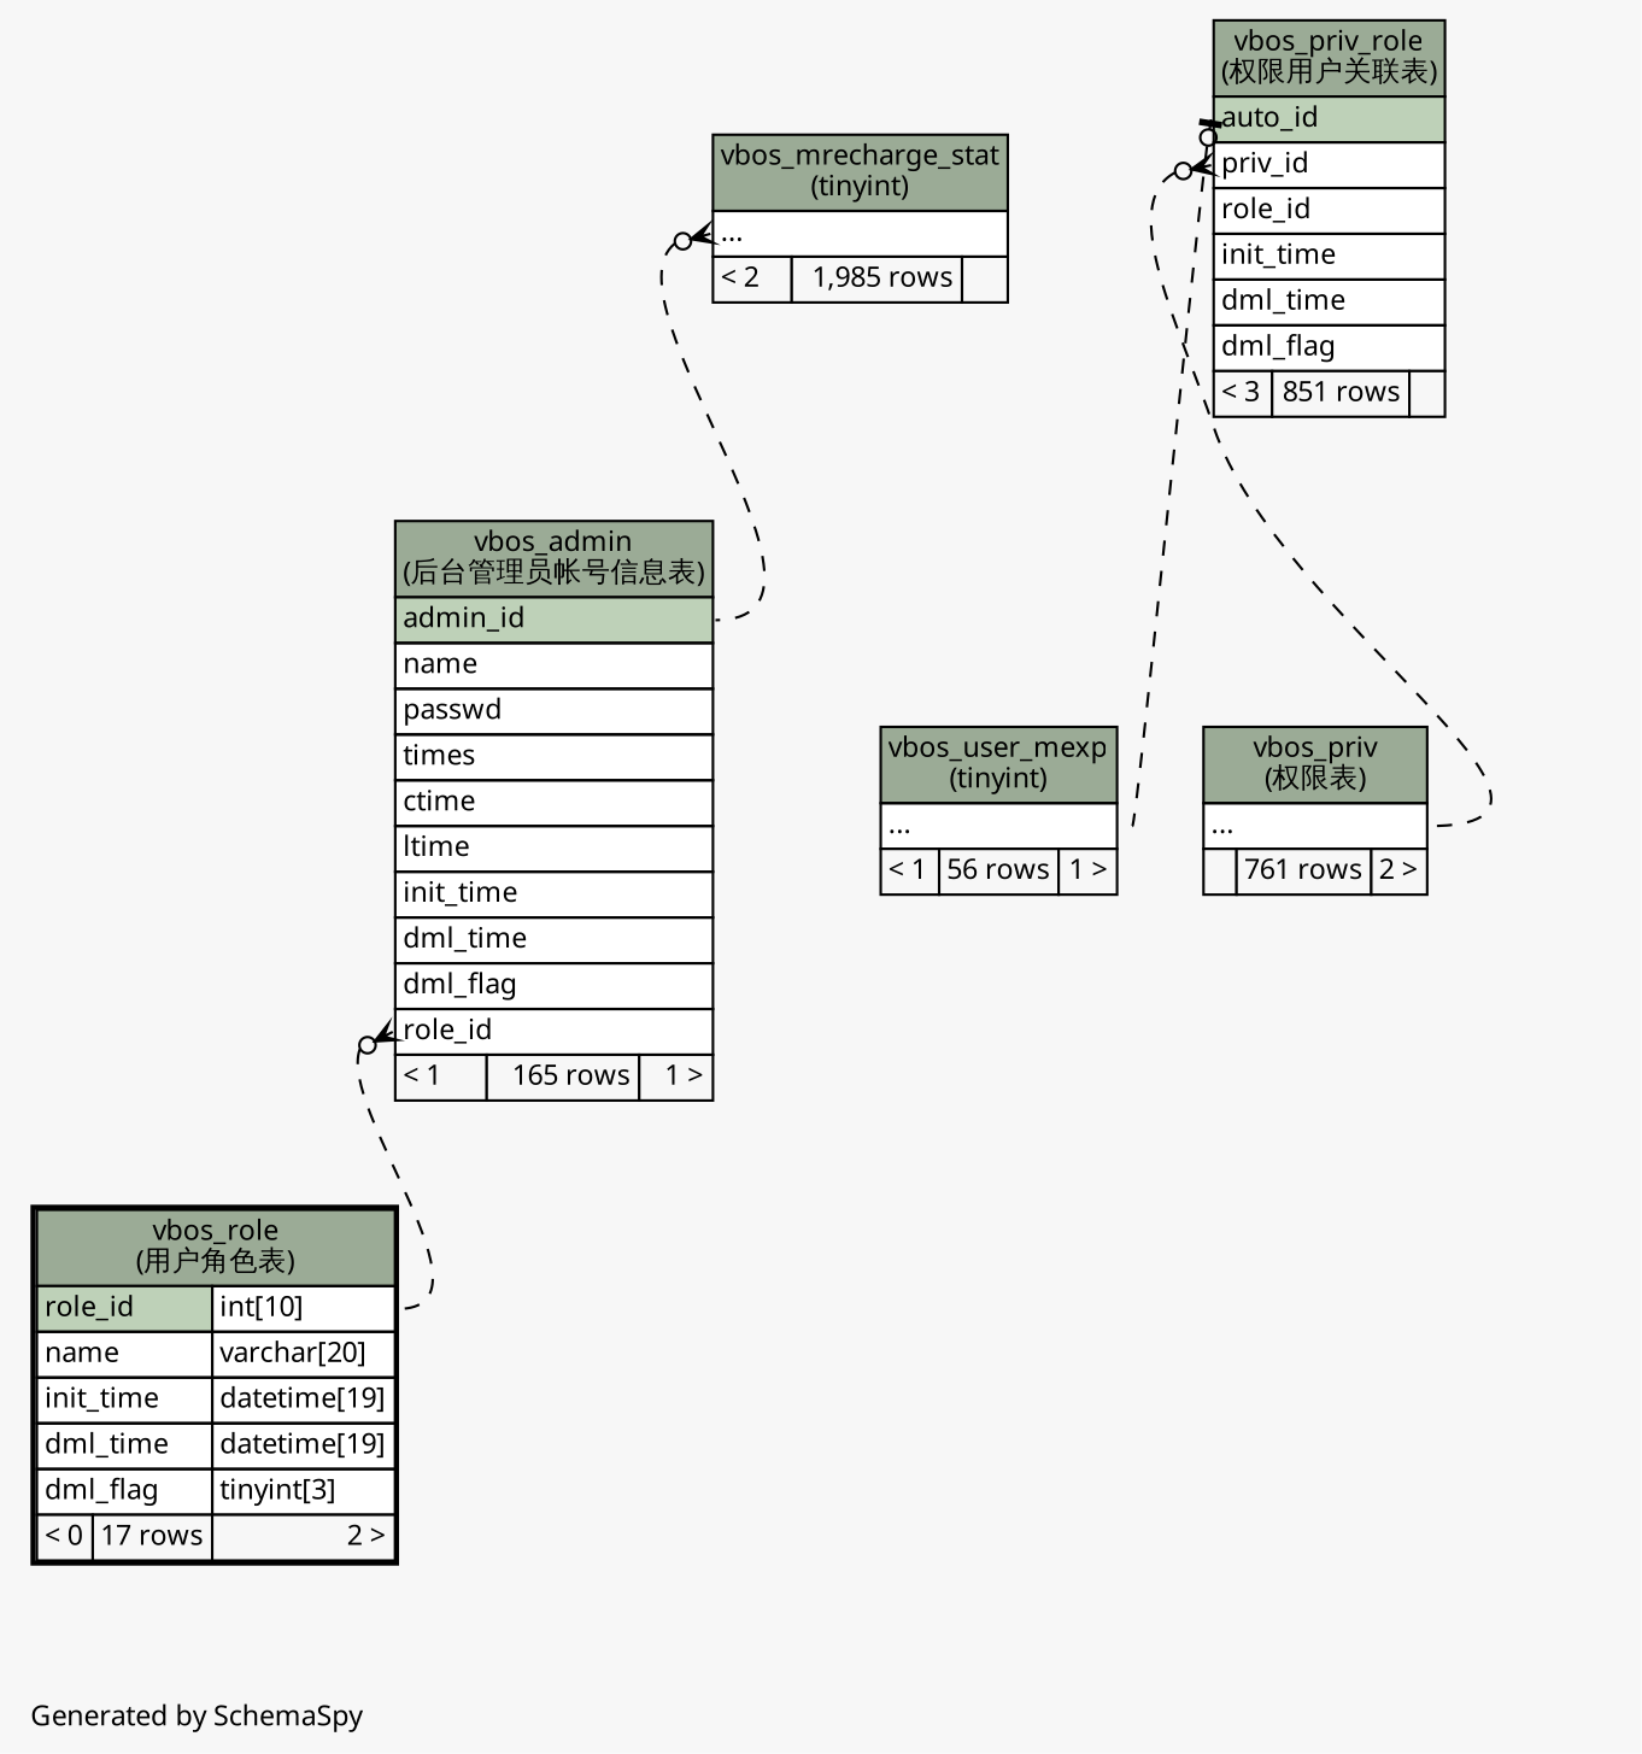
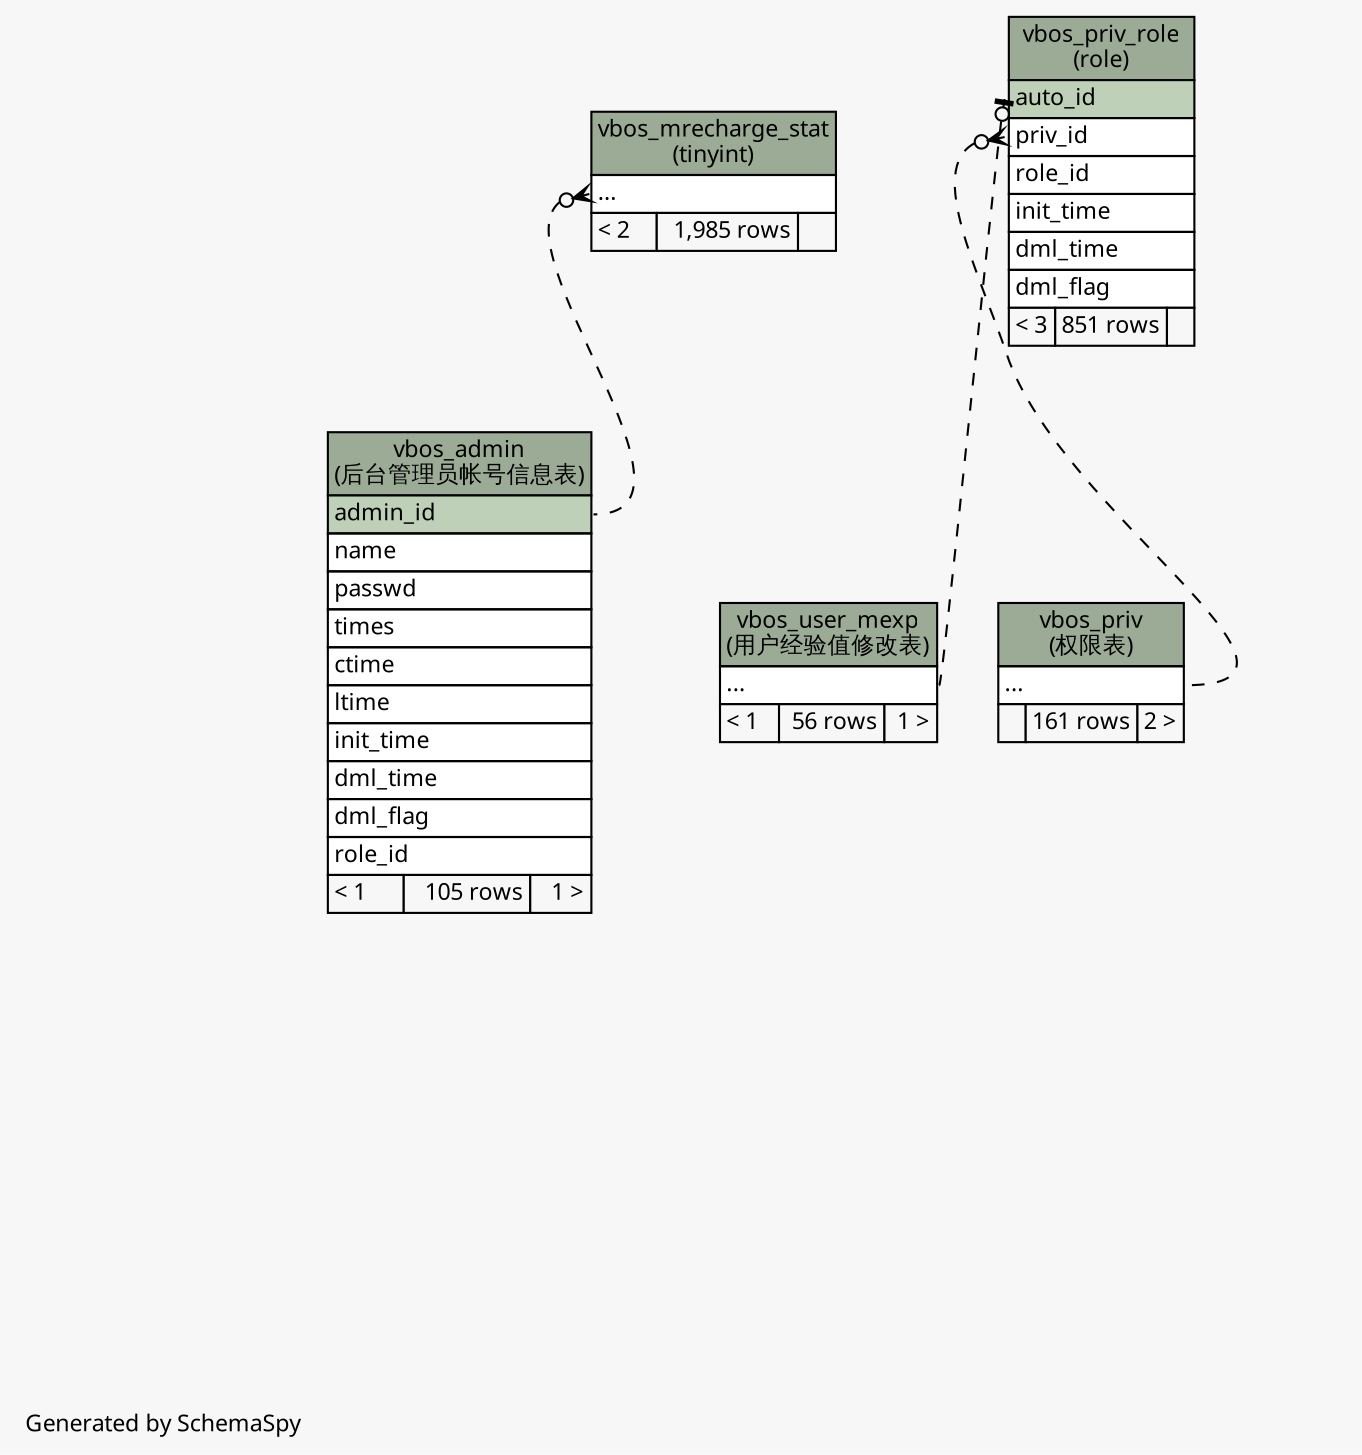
  digraph {
    bgcolor="#f7f7f7"
    fontname="Microsoft YaHei"
    fontsize=11
    label="\nGenerated by SchemaSpy"
    labeljust=l
    nodesep=0.18
    rankdir=TB
    ranksep=0.46
    node [fontname="Microsoft YaHei" fontsize=11 shape=plaintext]
    edge [arrowhead=none arrowsize=0.8 arrowtail=crowodot dir=back headport="elipses:e" style=dashed]
-   n1 [label=<     <TABLE BORDER="0" CELLBORDER="1" CELLSPACING="0" BGCOLOR="#ffffff">       <TR><TD COLSPAN="3" BGCOLOR="#9bab96" ALIGN="CENTER">vbos_admin<br/>(后台管理员帐号信息表)</TD></TR>       <TR><TD PORT="admin_id" COLSPAN="3" BGCOLOR="#bed1b8" ALIGN="LEFT">admin_id</TD></TR>       <TR><TD PORT="name" COLSPAN="3" ALIGN="LEFT">name</TD></TR>       <TR><TD PORT="passwd" COLSPAN="3" ALIGN="LEFT">passwd</TD></TR>       <TR><TD PORT="times" COLSPAN="3" ALIGN="LEFT">times</TD></TR>       <TR><TD PORT="ctime" COLSPAN="3" ALIGN="LEFT">ctime</TD></TR>       <TR><TD PORT="ltime" COLSPAN="3" ALIGN="LEFT">ltime</TD></TR>       <TR><TD PORT="init_time" COLSPAN="3" ALIGN="LEFT">init_time</TD></TR>       <TR><TD PORT="dml_time" COLSPAN="3" ALIGN="LEFT">dml_time</TD></TR>       <TR><TD PORT="dml_flag" COLSPAN="3" ALIGN="LEFT">dml_flag</TD></TR>       <TR><TD PORT="role_id" COLSPAN="3" ALIGN="LEFT">role_id</TD></TR>       <TR><TD ALIGN="LEFT" BGCOLOR="#f7f7f7">&lt; 1</TD><TD ALIGN="RIGHT" BGCOLOR="#f7f7f7">165 rows</TD><TD ALIGN="RIGHT" BGCOLOR="#f7f7f7">1 &gt;</TD></TR>     </TABLE>>]
-   n2 [label=<     <TABLE BORDER="2" CELLBORDER="1" CELLSPACING="0" BGCOLOR="#ffffff">       <TR><TD COLSPAN="3" BGCOLOR="#9bab96" ALIGN="CENTER">vbos_role<br/>(用户角色表)</TD></TR>       <TR><TD PORT="role_id" COLSPAN="2" BGCOLOR="#bed1b8" ALIGN="LEFT">role_id</TD><TD PORT="role_id.type" ALIGN="LEFT">int[10]</TD></TR>       <TR><TD PORT="name" COLSPAN="2" ALIGN="LEFT">name</TD><TD PORT="name.type" ALIGN="LEFT">varchar[20]</TD></TR>       <TR><TD PORT="init_time" COLSPAN="2" ALIGN="LEFT">init_time</TD><TD PORT="init_time.type" ALIGN="LEFT">datetime[19]</TD></TR>       <TR><TD PORT="dml_time" COLSPAN="2" ALIGN="LEFT">dml_time</TD><TD PORT="dml_time.type" ALIGN="LEFT">datetime[19]</TD></TR>       <TR><TD PORT="dml_flag" COLSPAN="2" ALIGN="LEFT">dml_flag</TD><TD PORT="dml_flag.type" ALIGN="LEFT">tinyint[3]</TD></TR>       <TR><TD ALIGN="LEFT" BGCOLOR="#f7f7f7">&lt; 0</TD><TD ALIGN="RIGHT" BGCOLOR="#f7f7f7">17 rows</TD><TD ALIGN="RIGHT" BGCOLOR="#f7f7f7">2 &gt;</TD></TR>     </TABLE>>]
+   n1 [label=<     <TABLE BORDER="0" CELLBORDER="1" CELLSPACING="0" BGCOLOR="#ffffff">       <TR><TD COLSPAN="3" BGCOLOR="#9bab96" ALIGN="CENTER">vbos_admin<br/>(后台管理员帐号信息表)</TD></TR>       <TR><TD PORT="admin_id" COLSPAN="3" BGCOLOR="#bed1b8" ALIGN="LEFT">admin_id</TD></TR>       <TR><TD PORT="name" COLSPAN="3" ALIGN="LEFT">name</TD></TR>       <TR><TD PORT="passwd" COLSPAN="3" ALIGN="LEFT">passwd</TD></TR>       <TR><TD PORT="times" COLSPAN="3" ALIGN="LEFT">times</TD></TR>       <TR><TD PORT="ctime" COLSPAN="3" ALIGN="LEFT">ctime</TD></TR>       <TR><TD PORT="ltime" COLSPAN="3" ALIGN="LEFT">ltime</TD></TR>       <TR><TD PORT="init_time" COLSPAN="3" ALIGN="LEFT">init_time</TD></TR>       <TR><TD PORT="dml_time" COLSPAN="3" ALIGN="LEFT">dml_time</TD></TR>       <TR><TD PORT="dml_flag" COLSPAN="3" ALIGN="LEFT">dml_flag</TD></TR>       <TR><TD PORT="role_id" COLSPAN="3" ALIGN="LEFT">role_id</TD></TR>       <TR><TD ALIGN="LEFT" BGCOLOR="#f7f7f7">&lt; 1</TD><TD ALIGN="RIGHT" BGCOLOR="#f7f7f7">105 rows</TD><TD ALIGN="RIGHT" BGCOLOR="#f7f7f7">1 &gt;</TD></TR>     </TABLE>>]
    n3 [label=<     <TABLE BORDER="0" CELLBORDER="1" CELLSPACING="0" BGCOLOR="#ffffff">       <TR><TD COLSPAN="3" BGCOLOR="#9bab96" ALIGN="CENTER">vbos_mrecharge_stat<br/>(tinyint)</TD></TR>       <TR><TD PORT="elipses" COLSPAN="3" ALIGN="LEFT">...</TD></TR>       <TR><TD ALIGN="LEFT" BGCOLOR="#f7f7f7">&lt; 2</TD><TD ALIGN="RIGHT" BGCOLOR="#f7f7f7">1,985 rows</TD><TD ALIGN="RIGHT" BGCOLOR="#f7f7f7">  </TD></TR>     </TABLE>>]
-   n4 [label=<     <TABLE BORDER="0" CELLBORDER="1" CELLSPACING="0" BGCOLOR="#ffffff">       <TR><TD COLSPAN="3" BGCOLOR="#9bab96" ALIGN="CENTER">vbos_priv_role<br/>(权限用户关联表)</TD></TR>       <TR><TD PORT="auto_id" COLSPAN="3" BGCOLOR="#bed1b8" ALIGN="LEFT">auto_id</TD></TR>       <TR><TD PORT="priv_id" COLSPAN="3" ALIGN="LEFT">priv_id</TD></TR>       <TR><TD PORT="role_id" COLSPAN="3" ALIGN="LEFT">role_id</TD></TR>       <TR><TD PORT="init_time" COLSPAN="3" ALIGN="LEFT">init_time</TD></TR>       <TR><TD PORT="dml_time" COLSPAN="3" ALIGN="LEFT">dml_time</TD></TR>       <TR><TD PORT="dml_flag" COLSPAN="3" ALIGN="LEFT">dml_flag</TD></TR>       <TR><TD ALIGN="LEFT" BGCOLOR="#f7f7f7">&lt; 3</TD><TD ALIGN="RIGHT" BGCOLOR="#f7f7f7">851 rows</TD><TD ALIGN="RIGHT" BGCOLOR="#f7f7f7">  </TD></TR>     </TABLE>>]
-   n5 [label=<     <TABLE BORDER="0" CELLBORDER="1" CELLSPACING="0" BGCOLOR="#ffffff">       <TR><TD COLSPAN="3" BGCOLOR="#9bab96" ALIGN="CENTER">vbos_user_mexp<br/>(tinyint)</TD></TR>       <TR><TD PORT="elipses" COLSPAN="3" ALIGN="LEFT">...</TD></TR>       <TR><TD ALIGN="LEFT" BGCOLOR="#f7f7f7">&lt; 1</TD><TD ALIGN="RIGHT" BGCOLOR="#f7f7f7">56 rows</TD><TD ALIGN="RIGHT" BGCOLOR="#f7f7f7">1 &gt;</TD></TR>     </TABLE>>]
-   n6 [label=<     <TABLE BORDER="0" CELLBORDER="1" CELLSPACING="0" BGCOLOR="#ffffff">       <TR><TD COLSPAN="3" BGCOLOR="#9bab96" ALIGN="CENTER">vbos_priv<br/>(权限表)</TD></TR>       <TR><TD PORT="elipses" COLSPAN="3" ALIGN="LEFT">...</TD></TR>       <TR><TD ALIGN="LEFT" BGCOLOR="#f7f7f7">  </TD><TD ALIGN="RIGHT" BGCOLOR="#f7f7f7">761 rows</TD><TD ALIGN="RIGHT" BGCOLOR="#f7f7f7">2 &gt;</TD></TR>     </TABLE>>]
-   n1 -> n2 [headport="role_id.type:e" tailport="role_id:w"]
+   n4 [label=<     <TABLE BORDER="0" CELLBORDER="1" CELLSPACING="0" BGCOLOR="#ffffff">       <TR><TD COLSPAN="3" BGCOLOR="#9bab96" ALIGN="CENTER">vbos_priv_role<br/>(role)</TD></TR>       <TR><TD PORT="auto_id" COLSPAN="3" BGCOLOR="#bed1b8" ALIGN="LEFT">auto_id</TD></TR>       <TR><TD PORT="priv_id" COLSPAN="3" ALIGN="LEFT">priv_id</TD></TR>       <TR><TD PORT="role_id" COLSPAN="3" ALIGN="LEFT">role_id</TD></TR>       <TR><TD PORT="init_time" COLSPAN="3" ALIGN="LEFT">init_time</TD></TR>       <TR><TD PORT="dml_time" COLSPAN="3" ALIGN="LEFT">dml_time</TD></TR>       <TR><TD PORT="dml_flag" COLSPAN="3" ALIGN="LEFT">dml_flag</TD></TR>       <TR><TD ALIGN="LEFT" BGCOLOR="#f7f7f7">&lt; 3</TD><TD ALIGN="RIGHT" BGCOLOR="#f7f7f7">851 rows</TD><TD ALIGN="RIGHT" BGCOLOR="#f7f7f7">  </TD></TR>     </TABLE>>]
+   n5 [label=<     <TABLE BORDER="0" CELLBORDER="1" CELLSPACING="0" BGCOLOR="#ffffff">       <TR><TD COLSPAN="3" BGCOLOR="#9bab96" ALIGN="CENTER">vbos_user_mexp<br/>(用户经验值修改表)</TD></TR>       <TR><TD PORT="elipses" COLSPAN="3" ALIGN="LEFT">...</TD></TR>       <TR><TD ALIGN="LEFT" BGCOLOR="#f7f7f7">&lt; 1</TD><TD ALIGN="RIGHT" BGCOLOR="#f7f7f7">56 rows</TD><TD ALIGN="RIGHT" BGCOLOR="#f7f7f7">1 &gt;</TD></TR>     </TABLE>>]
+   n6 [label=<     <TABLE BORDER="0" CELLBORDER="1" CELLSPACING="0" BGCOLOR="#ffffff">       <TR><TD COLSPAN="3" BGCOLOR="#9bab96" ALIGN="CENTER">vbos_priv<br/>(权限表)</TD></TR>       <TR><TD PORT="elipses" COLSPAN="3" ALIGN="LEFT">...</TD></TR>       <TR><TD ALIGN="LEFT" BGCOLOR="#f7f7f7">  </TD><TD ALIGN="RIGHT" BGCOLOR="#f7f7f7">161 rows</TD><TD ALIGN="RIGHT" BGCOLOR="#f7f7f7">2 &gt;</TD></TR>     </TABLE>>]
    n3 -> n1 [headport="admin_id:e" tailport="elipses:w"]
    n4 -> n5 [arrowtail=teeodot tailport="auto_id:w"]
    n4 -> n6 [tailport="priv_id:w"]
  }
